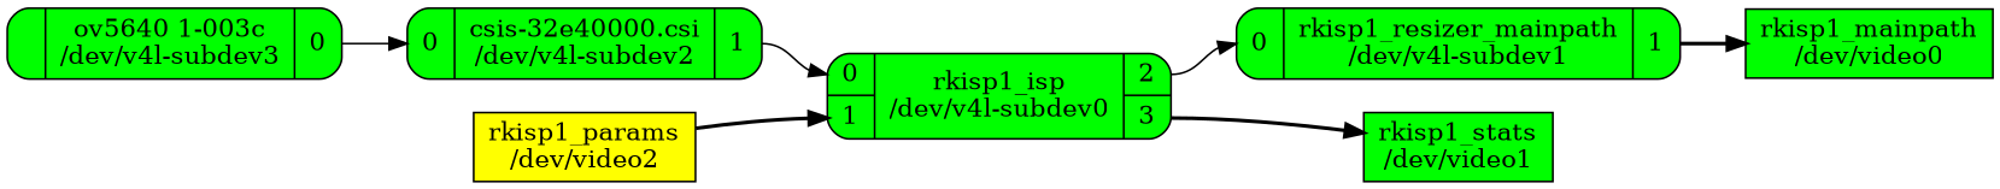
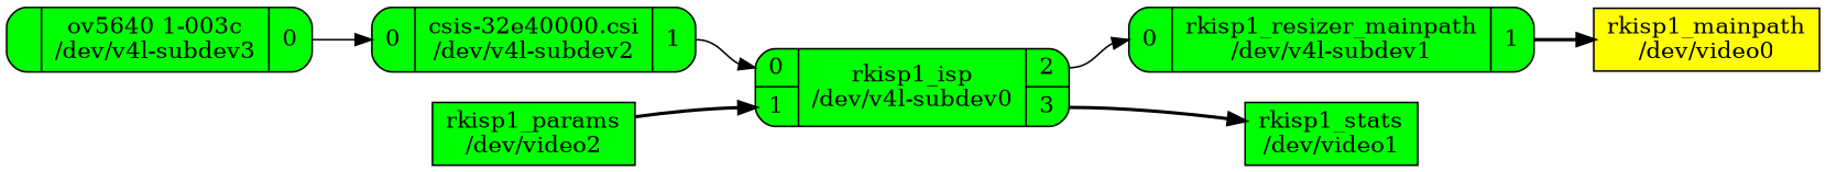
  digraph {
    rankdir=LR
    node [fillcolor=green shape=Mrecord style=filled]
    edge [headport=port0 tailport=port1]
    n1 [label="{{<port0> 0 | <port1> 1} | rkisp1_isp\n/dev/v4l-subdev0 | {<port2> 2 | <port3> 3}}"]
    n2 [label="{{<port0> 0} | rkisp1_resizer_mainpath\n/dev/v4l-subdev1 | {<port1> 1}}"]
    n3 [label="rkisp1_stats\n/dev/video1" shape=box]
-   n4 [label="rkisp1_mainpath\n/dev/video0" shape=box]
-   n5 [fillcolor=yellow label="rkisp1_params\n/dev/video2" shape=box]
+   n4 [fillcolor=yellow label="rkisp1_mainpath\n/dev/video0" shape=box]
+   n5 [label="rkisp1_params\n/dev/video2" shape=box]
    n6 [label="{{<port0> 0} | csis-32e40000.csi\n/dev/v4l-subdev2 | {<port1> 1}}"]
    n7 [label="{{} | ov5640 1-003c\n/dev/v4l-subdev3 | {<port0> 0}}"]
    n1 -> n2 [tailport=port2]
    n1 -> n3 [style=bold tailport=port3]
    n2 -> n4 [style=bold]
    n5 -> n1 [headport=port1 style=bold]
    n6 -> n1
    n7 -> n6 [tailport=port0]
  }
